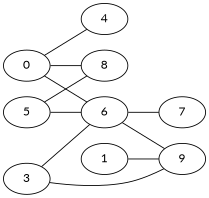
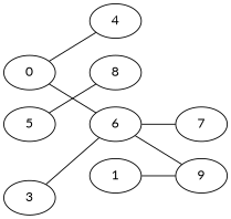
  graph {
    fontname=Lato
    rankdir=LR
    node [fontname=Lato]
    edge [fontname=Lato]
    0
    4
    8
    6
    1
    9
    3
    7
    5
    0 -- 4
-   0 -- 8
    0 -- 6
    6 -- 9
    6 -- 7
    1 -- 9
    3 -- 6
-   3 -- 9
    5 -- 8
-   5 -- 6
  }
